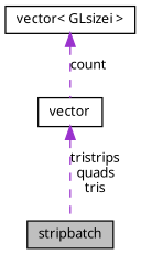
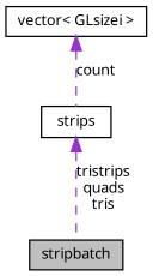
  digraph {
    fontname="Noto Sans"
    node [color=black fillcolor=white fontname="Noto Sans" fontsize=10 shape=record style=filled]
    edge [color=darkorchid3 dir=back fontname="Noto Sans" fontsize=10 labelfontname=FreeSans labelfontsize=10 style=dashed]
    n1 [fillcolor=grey75 fontcolor=black height=0.2 label=stripbatch width=0.4]
-   n2 [height=0.2 label=vector width=0.4]
+   n2 [height=0.2 label=strips width=0.4]
    n3 [height=0.2 label="vector\< GLsizei \>" width=0.4]
    n2 -> n1 [label="tristrips\nquads\ntris"]
    n3 -> n2 [label=count]
  }
